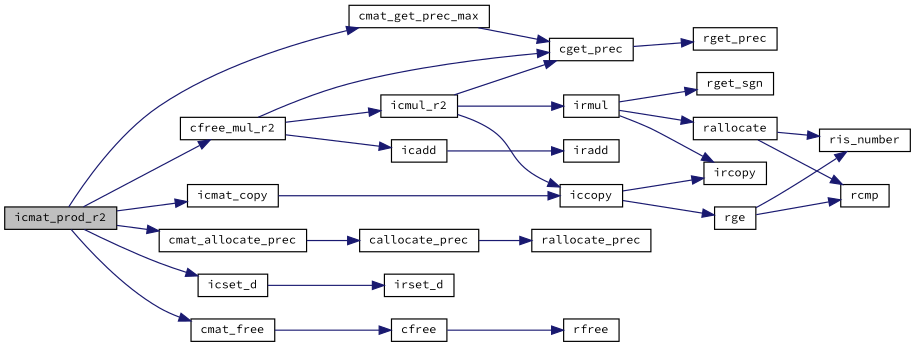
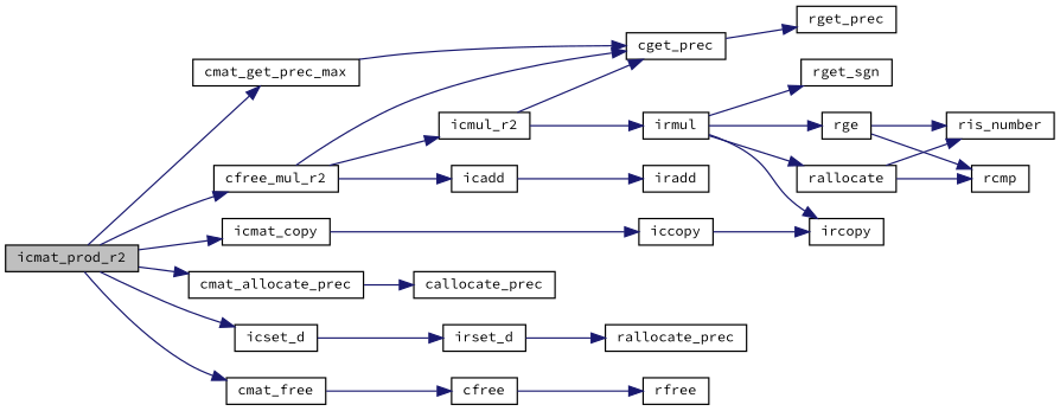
  digraph {
    fontname="Source Code Pro"
    rankdir=LR
    node [color=black fillcolor=white fontname="Source Code Pro" fontsize=10 shape=record style=filled]
    edge [color=midnightblue fontname="Source Code Pro" fontsize=10 labelfontname=Helvetica labelfontsize=10 style=solid]
    n1 [fillcolor=grey75 fontcolor=black height=0.2 label=icmat_prod_r2 width=0.4]
    n2 [height=0.2 label=cmat_get_prec_max width=0.4]
    n3 [height=0.2 label=cmat_allocate_prec width=0.4]
    n4 [height=0.2 label=icset_d width=0.4]
    n5 [height=0.2 label=cfree_mul_r2 width=0.4]
    n6 [height=0.2 label=icmat_copy width=0.4]
    n7 [height=0.2 label=cmat_free width=0.4]
    n8 [height=0.2 label=cget_prec width=0.4]
    n9 [height=0.2 label=callocate_prec width=0.4]
    n10 [height=0.2 label=irset_d width=0.4]
    n11 [height=0.2 label=icmul_r2 width=0.4]
    n12 [height=0.2 label=icadd width=0.4]
    n13 [height=0.2 label=iccopy width=0.4]
    n14 [height=0.2 label=cfree width=0.4]
    n15 [height=0.2 label=rget_prec width=0.4]
    n16 [height=0.2 label=rallocate_prec width=0.4]
    n17 [height=0.2 label=irmul width=0.4]
    n18 [height=0.2 label=iradd width=0.4]
    n19 [height=0.2 label=rget_sgn width=0.4]
    n20 [height=0.2 label=rallocate width=0.4]
    n21 [height=0.2 label=rge width=0.4]
    n22 [height=0.2 label=ircopy width=0.4]
    n23 [height=0.2 label=ris_number width=0.4]
    n24 [height=0.2 label=rcmp width=0.4]
    n25 [height=0.2 label=rfree width=0.4]
    n1 -> n2
    n1 -> n3
    n1 -> n4
    n1 -> n5
    n1 -> n6
    n1 -> n7
    n2 -> n8
    n3 -> n9
    n4 -> n10
    n5 -> n8
    n5 -> n11
    n5 -> n12
    n6 -> n13
    n7 -> n14
    n8 -> n15
-   n9 -> n16
+   n10 -> n16
    n11 -> n8
-   n11 -> n13
    n11 -> n17
    n12 -> n18
    n13 -> n22
    n14 -> n25
    n17 -> n19
    n17 -> n20
-   n13 -> n21
+   n17 -> n21
    n17 -> n22
    n20 -> n23
    n20 -> n24
    n21 -> n23
    n21 -> n24
  }
